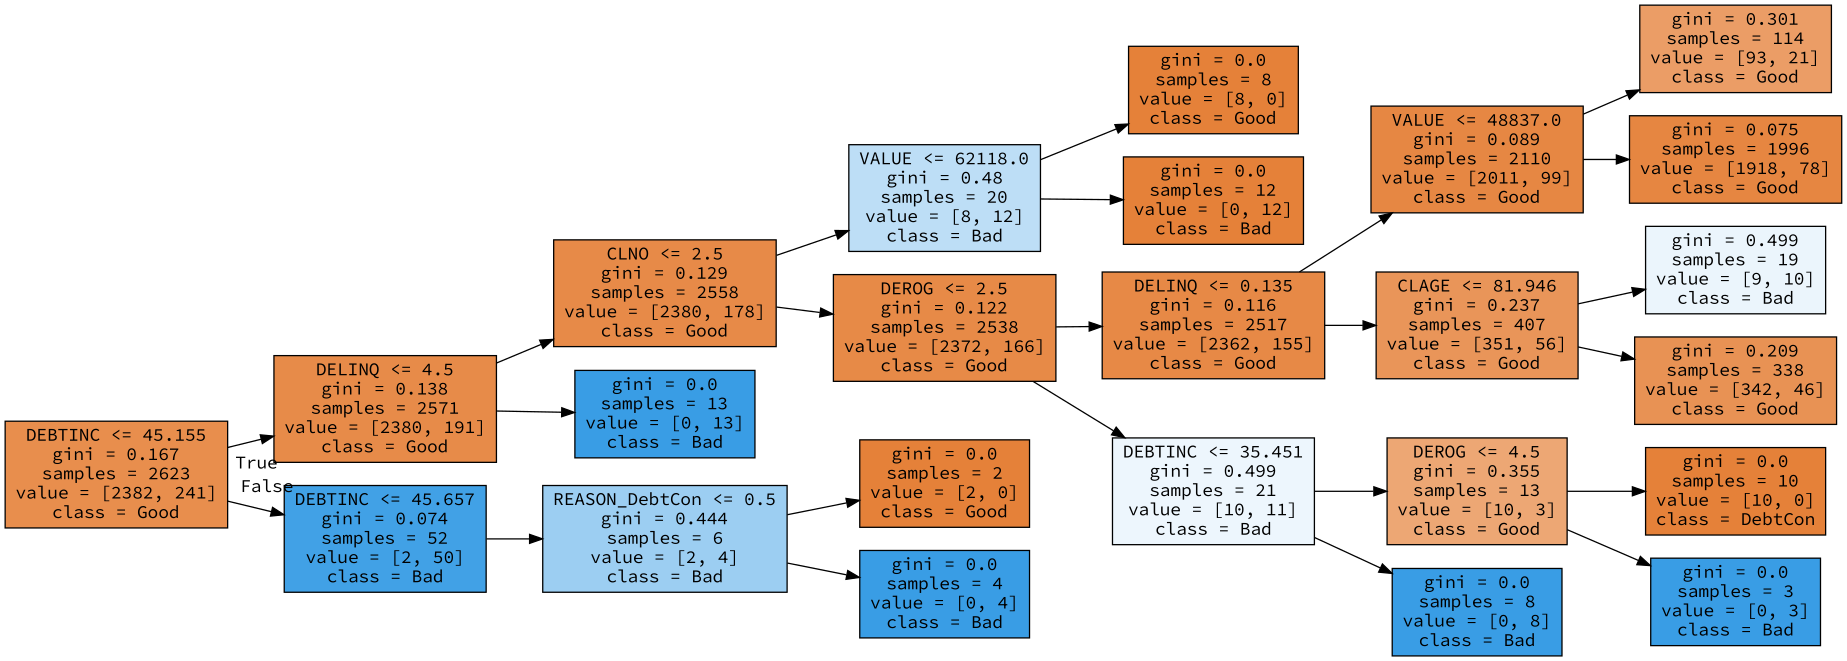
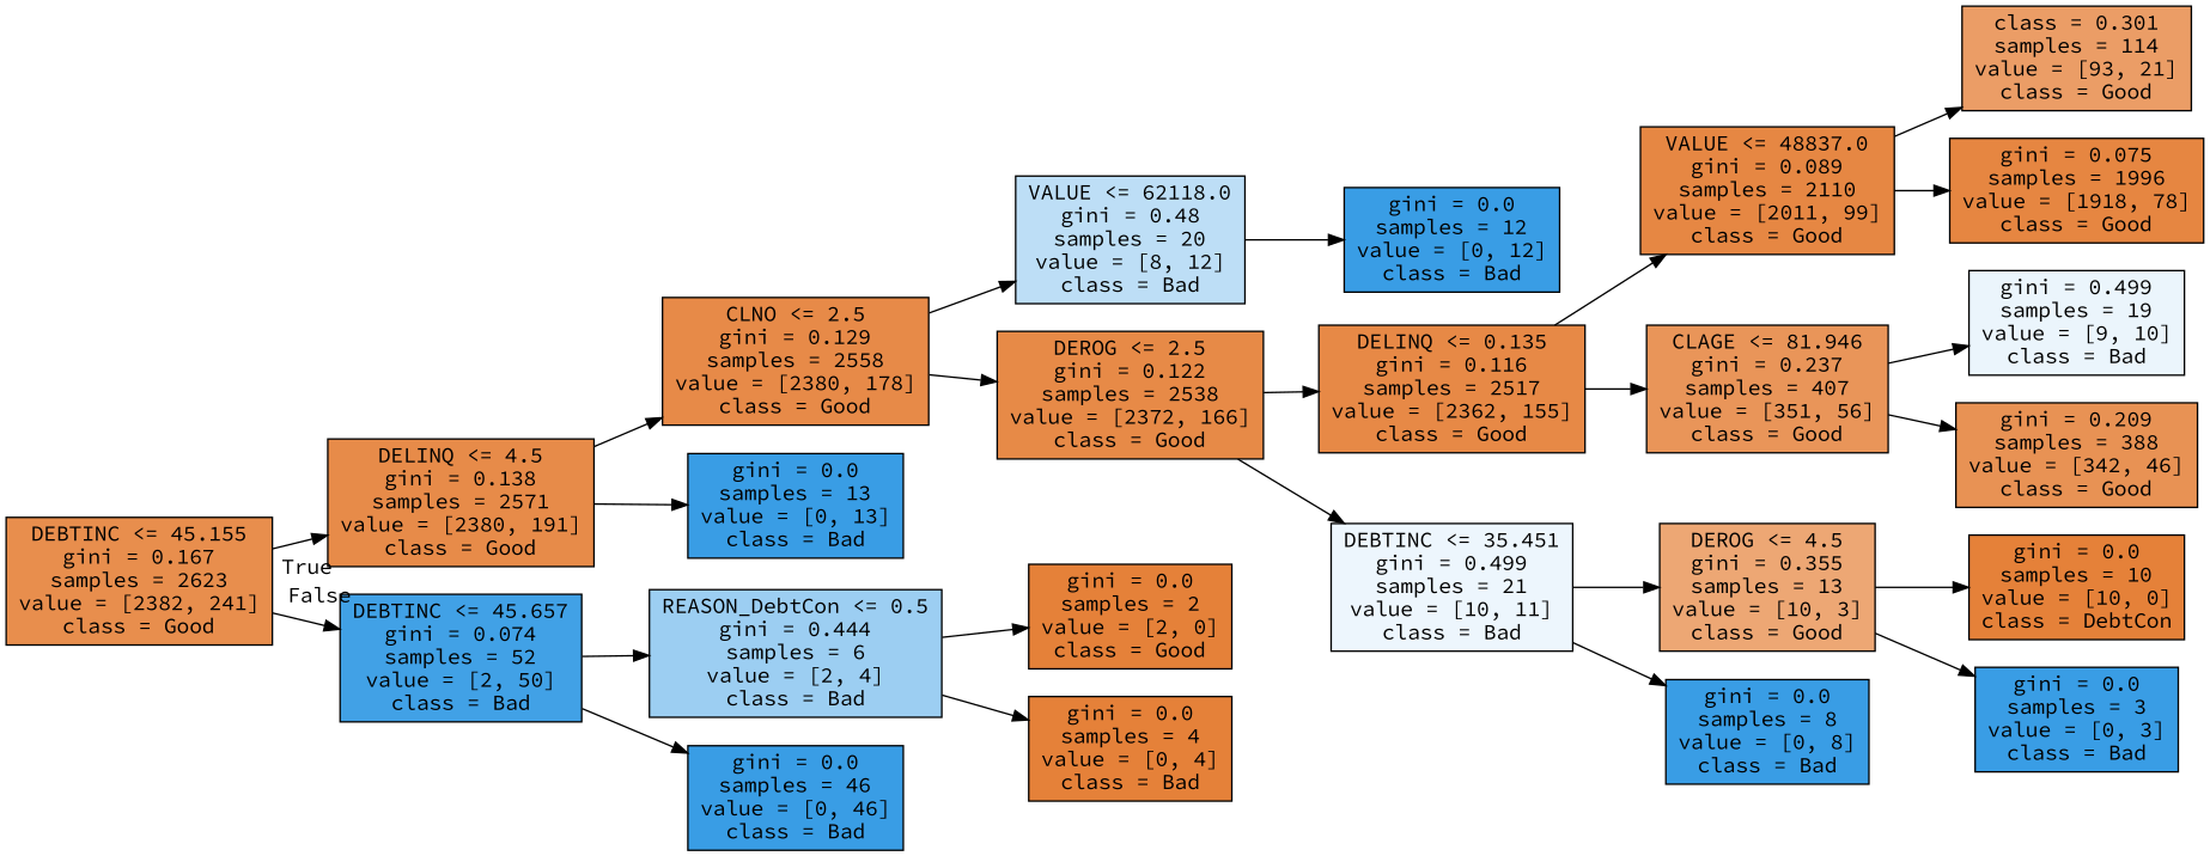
  digraph {
    fontname="Source Code Pro"
    rankdir=LR
    node [color=black fillcolor="#399de5" fontname="Source Code Pro" shape=box style=filled]
    edge [fontname="Source Code Pro"]
    n1 [fillcolor="#e88e4d" label="DEBTINC <= 45.155\ngini = 0.167\nsamples = 2623\nvalue = [2382, 241]\nclass = Good"]
    n2 [fillcolor="#e78b49" label="DELINQ <= 4.5\ngini = 0.138\nsamples = 2571\nvalue = [2380, 191]\nclass = Good"]
    n3 [fillcolor="#41a1e6" label="DEBTINC <= 45.657\ngini = 0.074\nsamples = 52\nvalue = [2, 50]\nclass = Bad"]
    n4 [fillcolor="#e78a48" label="CLNO <= 2.5\ngini = 0.129\nsamples = 2558\nvalue = [2380, 178]\nclass = Good"]
    n5 [label="gini = 0.0\nsamples = 13\nvalue = [0, 13]\nclass = Bad"]
    n6 [fillcolor="#9ccef2" label="REASON_DebtCon <= 0.5\ngini = 0.444\nsamples = 6\nvalue = [2, 4]\nclass = Bad"]
+   n7 [label="gini = 0.0\nsamples = 46\nvalue = [0, 46]\nclass = Bad"]
    n8 [fillcolor="#bddef6" label="VALUE <= 62118.0\ngini = 0.48\nsamples = 20\nvalue = [8, 12]\nclass = Bad"]
    n9 [fillcolor="#e78a47" label="DEROG <= 2.5\ngini = 0.122\nsamples = 2538\nvalue = [2372, 166]\nclass = Good"]
-   n10 [fillcolor="#e58139" label="gini = 0.0\nsamples = 8\nvalue = [8, 0]\nclass = Good"]
-   n11 [fillcolor="#e58139" label="gini = 0.0\nsamples = 12\nvalue = [0, 12]\nclass = Bad"]
+   n11 [label="gini = 0.0\nsamples = 12\nvalue = [0, 12]\nclass = Bad"]
    n12 [fillcolor="#e78946" label="DELINQ <= 0.135\ngini = 0.116\nsamples = 2517\nvalue = [2362, 155]\nclass = Good"]
    n13 [fillcolor="#edf6fd" label="DEBTINC <= 35.451\ngini = 0.499\nsamples = 21\nvalue = [10, 11]\nclass = Bad"]
    n14 [fillcolor="#e68743" label="VALUE <= 48837.0\ngini = 0.089\nsamples = 2110\nvalue = [2011, 99]\nclass = Good"]
    n15 [fillcolor="#e99559" label="CLAGE <= 81.946\ngini = 0.237\nsamples = 407\nvalue = [351, 56]\nclass = Good"]
    n16 [fillcolor="#eda774" label="DEROG <= 4.5\ngini = 0.355\nsamples = 13\nvalue = [10, 3]\nclass = Good"]
    n17 [label="gini = 0.0\nsamples = 8\nvalue = [0, 8]\nclass = Bad"]
-   n18 [fillcolor="#eb9d66" label="gini = 0.301\nsamples = 114\nvalue = [93, 21]\nclass = Good"]
+   n18 [fillcolor="#eb9d66" label="class = 0.301\nsamples = 114\nvalue = [93, 21]\nclass = Good"]
    n19 [fillcolor="#e68641" label="gini = 0.075\nsamples = 1996\nvalue = [1918, 78]\nclass = Good"]
    n20 [fillcolor="#ebf5fc" label="gini = 0.499\nsamples = 19\nvalue = [9, 10]\nclass = Bad"]
-   n21 [fillcolor="#e89254" label="gini = 0.209\nsamples = 338\nvalue = [342, 46]\nclass = Good"]
+   n21 [fillcolor="#e89254" label="gini = 0.209\nsamples = 388\nvalue = [342, 46]\nclass = Good"]
    n22 [fillcolor="#e58139" label="gini = 0.0\nsamples = 10\nvalue = [10, 0]\nclass = DebtCon"]
    n23 [label="gini = 0.0\nsamples = 3\nvalue = [0, 3]\nclass = Bad"]
    n24 [fillcolor="#e58139" label="gini = 0.0\nsamples = 2\nvalue = [2, 0]\nclass = Good"]
-   n25 [label="gini = 0.0\nsamples = 4\nvalue = [0, 4]\nclass = Bad"]
+   n25 [fillcolor="#e58139" label="gini = 0.0\nsamples = 4\nvalue = [0, 4]\nclass = Bad"]
    n1 -> n2 [headlabel=True labelangle=45 labeldistance=2.5]
    n1 -> n3 [headlabel=False labelangle=-45 labeldistance=2.5]
    n2 -> n4
    n2 -> n5
    n3 -> n6
+   n3 -> n7
    n4 -> n8
    n4 -> n9
    n6 -> n24
    n6 -> n25
-   n8 -> n10
    n8 -> n11
    n9 -> n12
    n9 -> n13
    n12 -> n14
    n12 -> n15
    n13 -> n16
    n13 -> n17
    n14 -> n18
    n14 -> n19
    n15 -> n20
    n15 -> n21
    n16 -> n22
    n16 -> n23
  }
